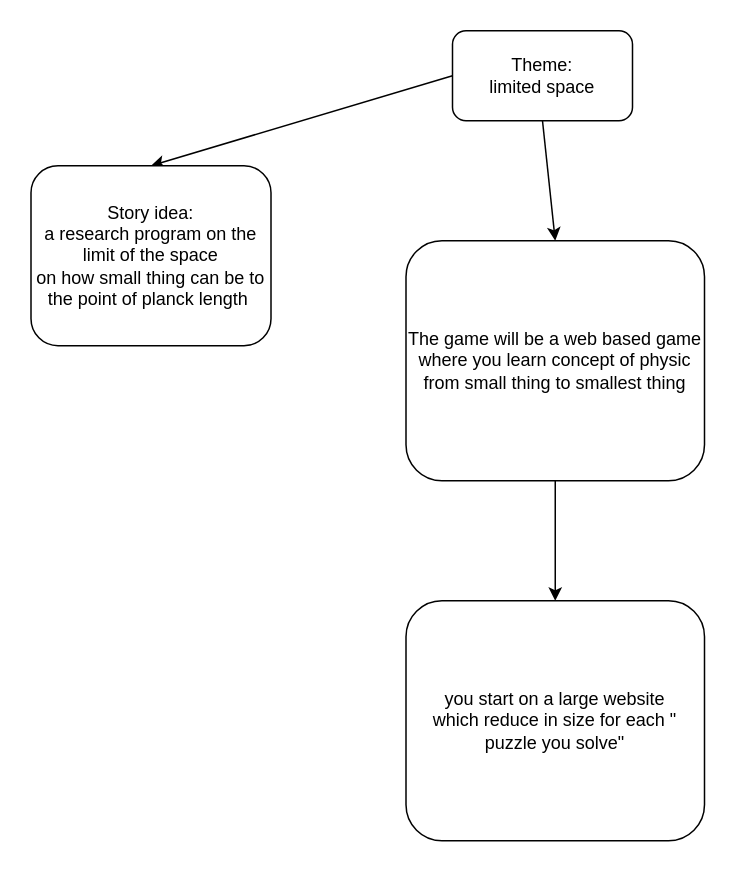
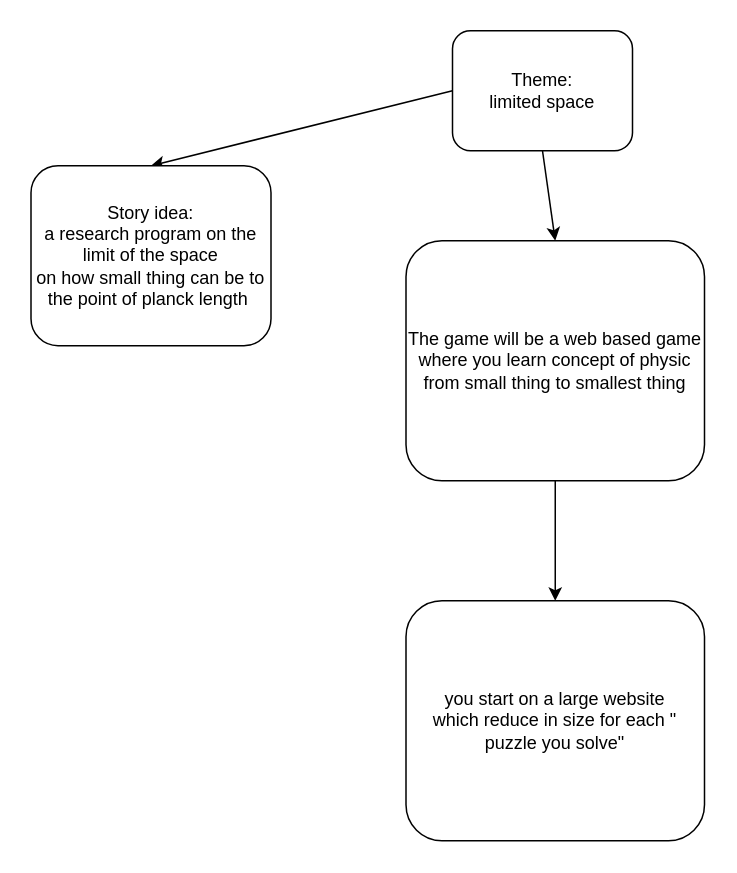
  <mxCell id="0" />
  <mxCell id="1" parent="0" />
  <mxCell id="2" style="edgeStyle=none;html=1;exitX=0.5;exitY=1;exitDx=0;exitDy=0;entryX=0.5;entryY=0;entryDx=0;entryDy=0;" edge="1" parent="1" source="4" target="7"><mxGeometry relative="1" as="geometry" /></mxCell>
  <mxCell id="3" style="edgeStyle=none;html=1;exitX=0;exitY=0.5;exitDx=0;exitDy=0;entryX=0.5;entryY=0;entryDx=0;entryDy=0;" edge="1" parent="1" source="4" target="5"><mxGeometry relative="1" as="geometry" /></mxCell>
- <mxCell id="4" value="Theme: &lt;br&gt;limited space" style="rounded=1;whiteSpace=wrap;html=1;" vertex="1" parent="1"><mxGeometry x="301" y="20" width="120" height="60" as="geometry" /></mxCell>
+ <mxCell id="4" value="Theme: &lt;br&gt;limited space" style="rounded=1;whiteSpace=wrap;html=1;" vertex="1" parent="1"><mxGeometry x="301" y="20" width="120" height="80" as="geometry" /></mxCell>
  <mxCell id="5" value="Story idea:&lt;br&gt;a research program on the limit of the space&lt;br&gt;on how small thing can be to the point of planck length&amp;nbsp;" style="rounded=1;whiteSpace=wrap;html=1;" vertex="1" parent="1"><mxGeometry x="20" y="110" width="160" height="120" as="geometry" /></mxCell>
  <mxCell id="6" style="edgeStyle=none;html=1;exitX=0.5;exitY=1;exitDx=0;exitDy=0;entryX=0.5;entryY=0;entryDx=0;entryDy=0;" edge="1" parent="1" source="7" target="8"><mxGeometry relative="1" as="geometry" /></mxCell>
  <mxCell id="7" value="The game will be a web based game where you learn concept of physic from small thing to smallest thing" style="rounded=1;whiteSpace=wrap;html=1;" vertex="1" parent="1"><mxGeometry x="270" y="160" width="199" height="160" as="geometry" /></mxCell>
  <mxCell id="8" value="you start on a large website&lt;br&gt;which reduce in size for each &quot;&lt;br&gt;puzzle you solve&quot;" style="rounded=1;whiteSpace=wrap;html=1;" vertex="1" parent="1"><mxGeometry x="270" y="400" width="199" height="160" as="geometry" /></mxCell>
